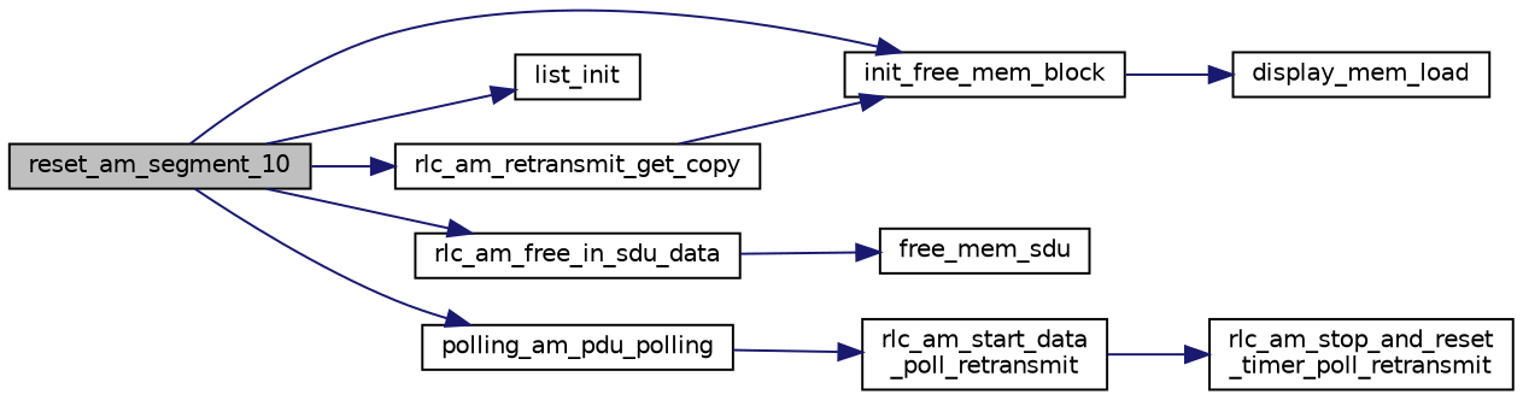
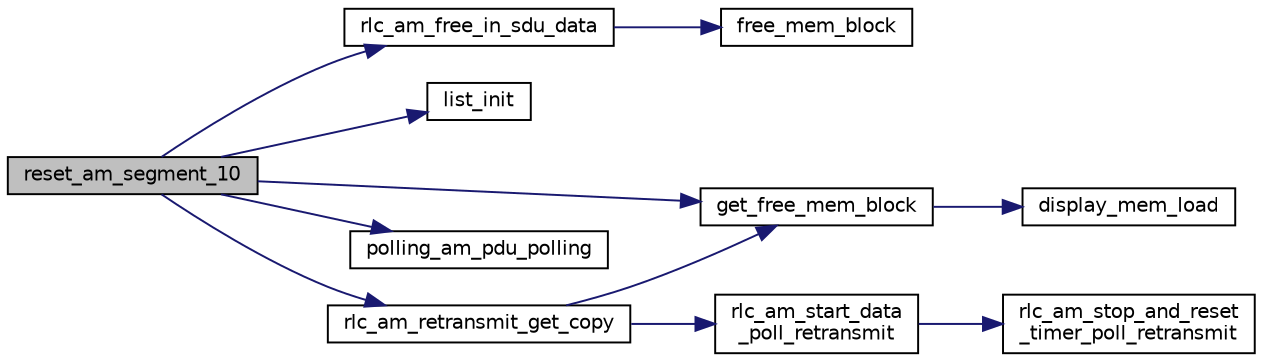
  digraph {
    rankdir=LR
    node [color=black fillcolor=white fontname=Helvetica fontsize=10 shape=record style=filled]
    edge [color=midnightblue fontname=Helvetica fontsize=10 labelfontname=Helvetica labelfontsize=10 style=solid]
    n1 [fillcolor=grey75 fontcolor=black height=0.2 label=reset_am_segment_10 width=0.4]
-   n2 [height=0.2 label=init_free_mem_block width=0.4]
+   n2 [height=0.2 label=get_free_mem_block width=0.4]
    n3 [height=0.2 label=list_init width=0.4]
    n4 [height=0.2 label=rlc_am_free_in_sdu_data width=0.4]
    n5 [height=0.2 label=polling_am_pdu_polling width=0.4]
    n6 [height=0.2 label=rlc_am_retransmit_get_copy width=0.4]
    n7 [height=0.2 label=display_mem_load width=0.4]
-   n8 [height=0.2 label=free_mem_sdu width=0.4]
+   n8 [height=0.2 label=free_mem_block width=0.4]
    n9 [height=0.2 label="rlc_am_start_data\l_poll_retransmit" width=0.4]
    n10 [height=0.2 label="rlc_am_stop_and_reset\l_timer_poll_retransmit" width=0.4]
    n1 -> n2
    n1 -> n3
    n1 -> n4
    n1 -> n5
    n1 -> n6
    n2 -> n7
    n4 -> n8
-   n5 -> n9
+   n6 -> n9
    n6 -> n2
    n9 -> n10
  }
